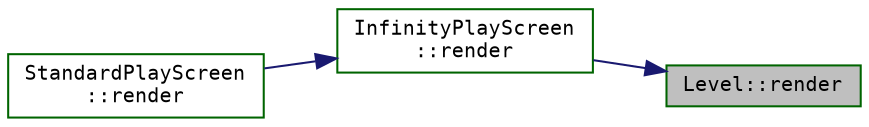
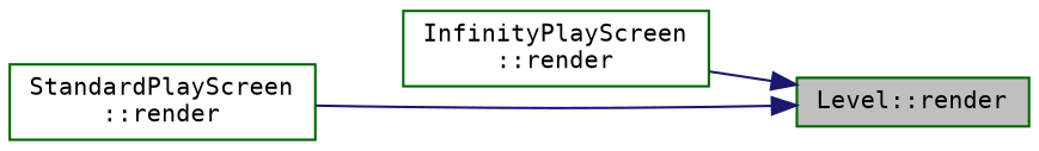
  digraph {
    fontname="DejaVu Sans Mono"
    rankdir=RL
    node [color=darkgreen fillcolor=white fontname="DejaVu Sans Mono" fontsize=10 shape=record style=filled]
    edge [color=midnightblue dir=back fontname="DejaVu Sans Mono" fontsize=10 labelfontname=Helvetica labelfontsize=10 style=solid]
    n1 [fillcolor=grey75 fontcolor=black height=0.2 label="Level::render" width=0.4]
    n2 [height=0.2 label="InfinityPlayScreen\l::render" width=0.4]
    n3 [height=0.2 label="StandardPlayScreen\l::render" width=0.4]
    n1 -> n2
-   n2 -> n3
+   n1 -> n3
  }
